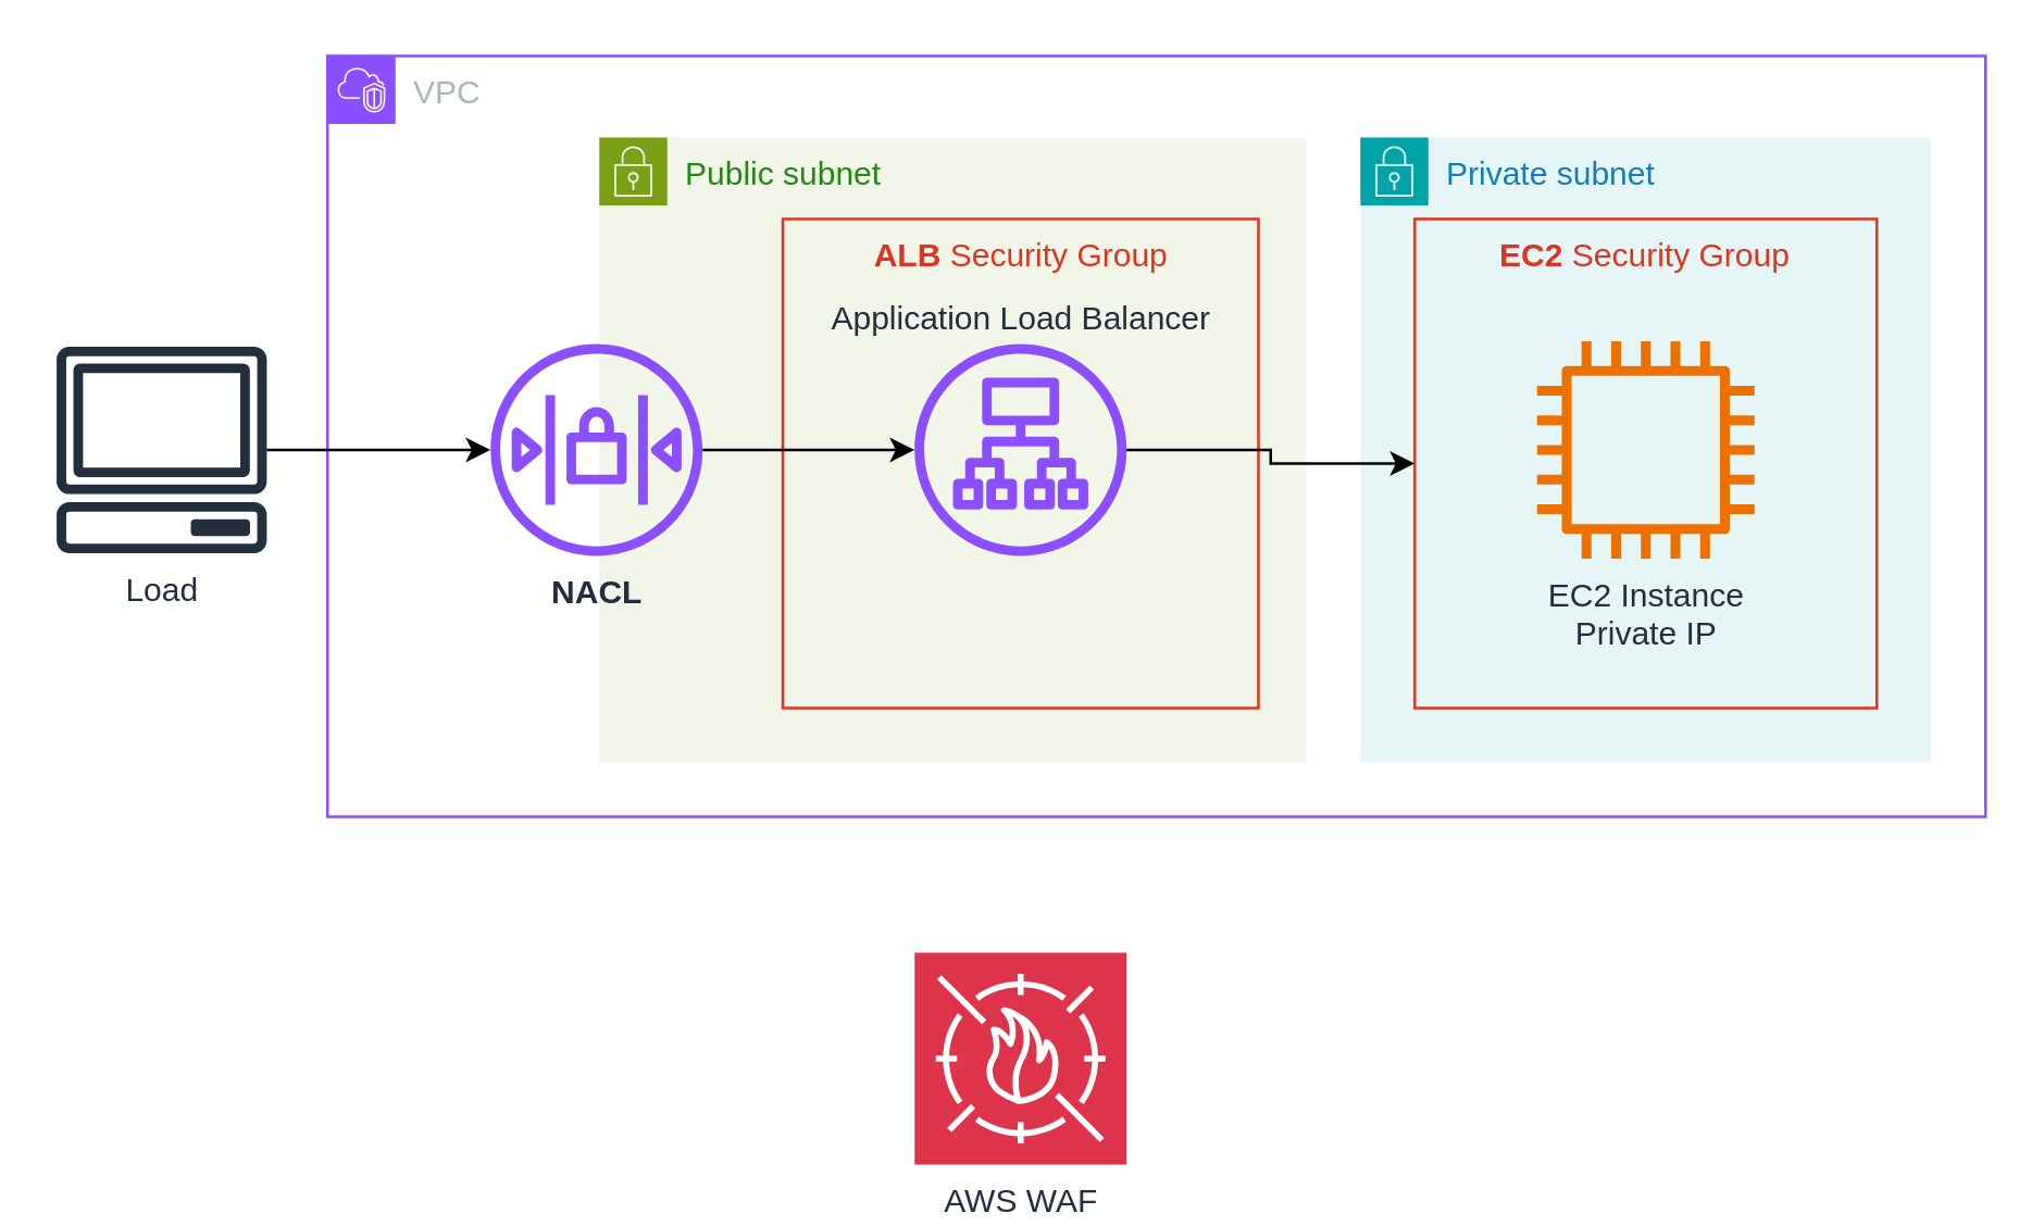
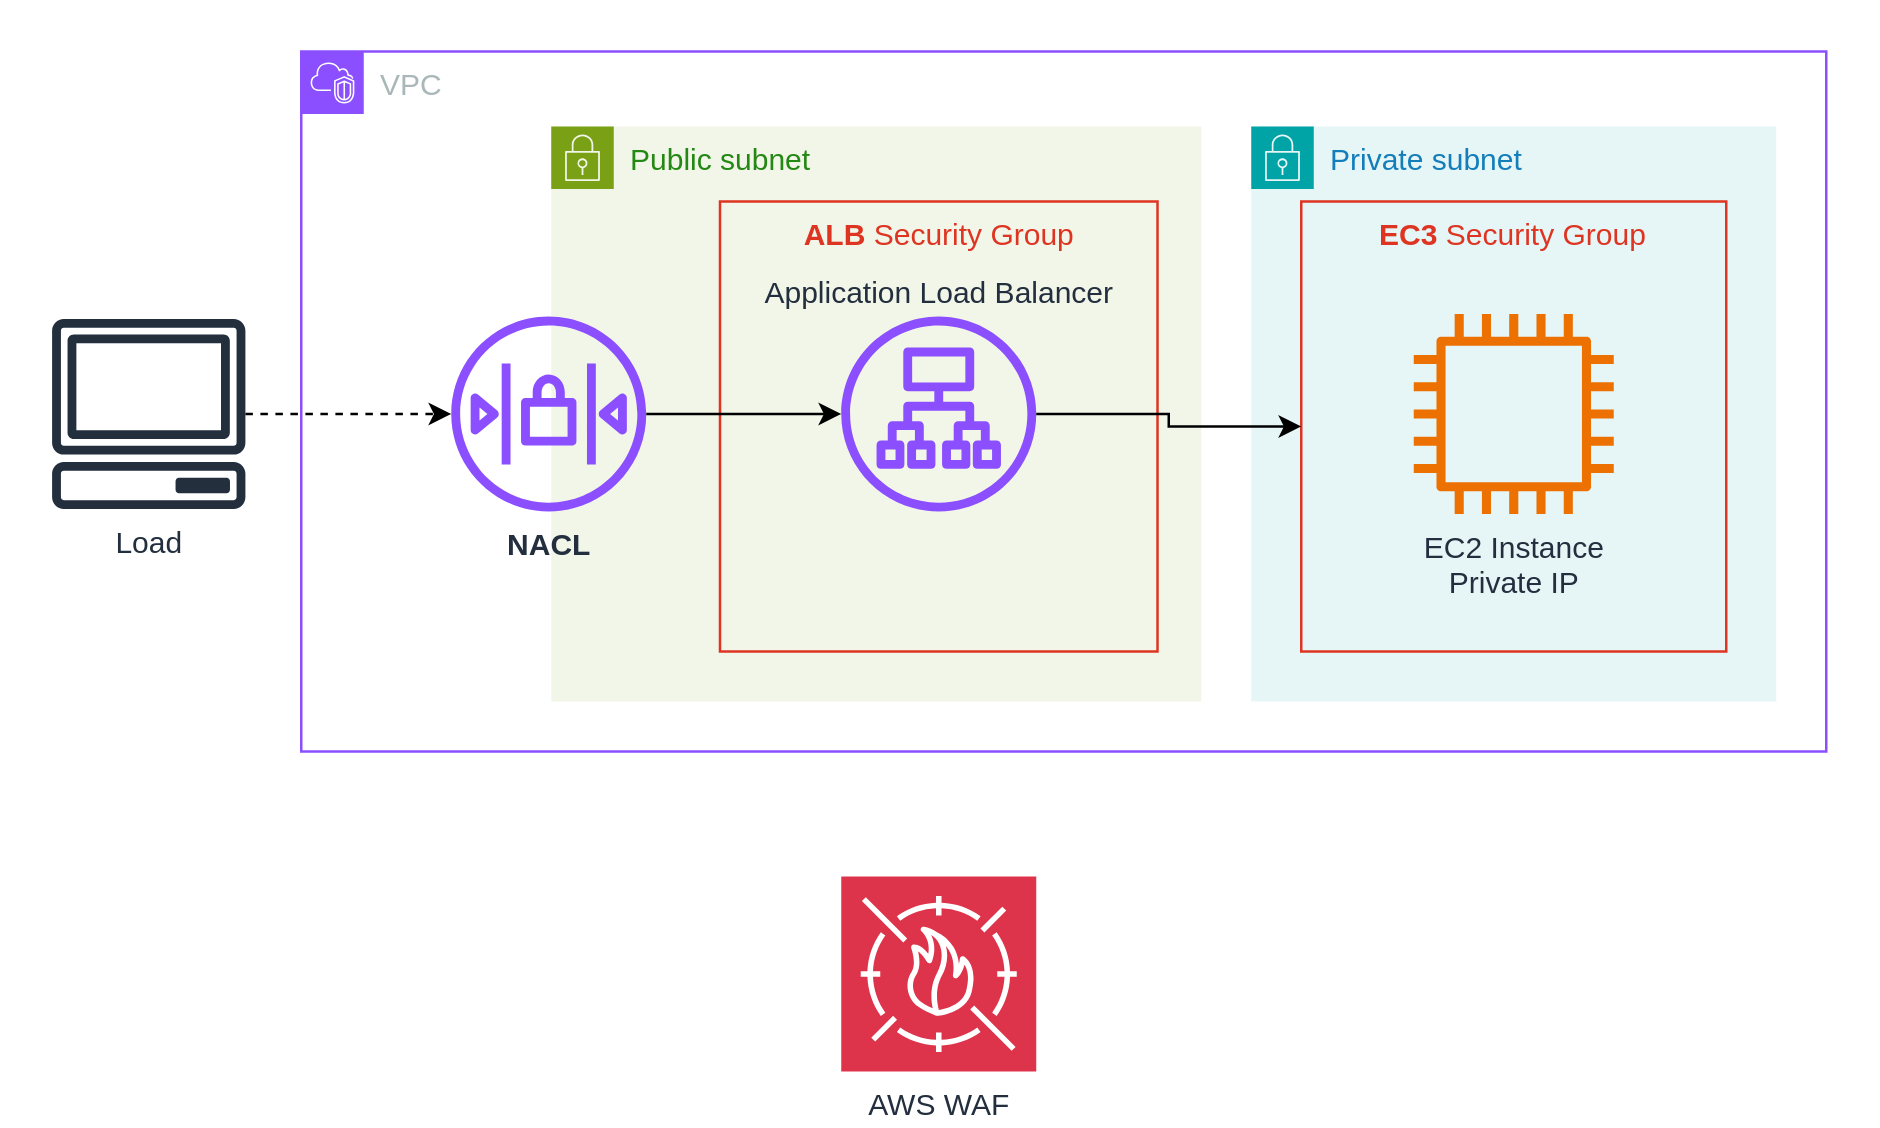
  <mxCell id="0" />
  <mxCell id="1" parent="0" />
  <mxCell id="2" value="VPC" style="points=[[0,0],[0.25,0],[0.5,0],[0.75,0],[1,0],[1,0.25],[1,0.5],[1,0.75],[1,1],[0.75,1],[0.5,1],[0.25,1],[0,1],[0,0.75],[0,0.5],[0,0.25]];outlineConnect=0;gradientColor=none;html=1;whiteSpace=wrap;fontSize=12;fontStyle=0;container=1;pointerEvents=0;collapsible=0;recursiveResize=0;shape=mxgraph.aws4.group;grIcon=mxgraph.aws4.group_vpc2;strokeColor=#8C4FFF;fillColor=none;verticalAlign=top;align=left;spacingLeft=30;fontColor=#AAB7B8;dashed=0;" vertex="1" parent="1"><mxGeometry x="120" y="20" width="610" height="280" as="geometry" /></mxCell>
  <mxCell id="3" value="Public subnet" style="points=[[0,0],[0.25,0],[0.5,0],[0.75,0],[1,0],[1,0.25],[1,0.5],[1,0.75],[1,1],[0.75,1],[0.5,1],[0.25,1],[0,1],[0,0.75],[0,0.5],[0,0.25]];outlineConnect=0;gradientColor=none;html=1;whiteSpace=wrap;fontSize=12;fontStyle=0;container=1;pointerEvents=0;collapsible=0;recursiveResize=0;shape=mxgraph.aws4.group;grIcon=mxgraph.aws4.group_security_group;grStroke=0;strokeColor=#7AA116;fillColor=#F2F6E8;verticalAlign=top;align=left;spacingLeft=30;fontColor=#248814;dashed=0;" vertex="1" parent="2"><mxGeometry x="100" y="30" width="260" height="230" as="geometry" /></mxCell>
  <mxCell id="4" value="&lt;b&gt;ALB&lt;/b&gt; Security Group" style="fillColor=none;strokeColor=#DD3522;verticalAlign=top;fontStyle=0;fontColor=#DD3522;whiteSpace=wrap;html=1;" vertex="1" parent="3"><mxGeometry x="67.5" y="30" width="175" height="180" as="geometry" /></mxCell>
  <mxCell id="5" value="&lt;b&gt;NACL&lt;/b&gt;" style="sketch=0;outlineConnect=0;fontColor=#232F3E;gradientColor=none;fillColor=#8C4FFF;strokeColor=none;dashed=0;verticalLabelPosition=bottom;verticalAlign=top;align=center;html=1;fontSize=12;fontStyle=0;aspect=fixed;pointerEvents=1;shape=mxgraph.aws4.network_access_control_list;" vertex="1" parent="3"><mxGeometry x="-40" y="76" width="78" height="78" as="geometry" /></mxCell>
  <mxCell id="6" value="Application Load Balancer" style="sketch=0;outlineConnect=0;fontColor=#232F3E;gradientColor=none;fillColor=#8C4FFF;strokeColor=none;dashed=0;verticalLabelPosition=top;verticalAlign=bottom;align=center;html=1;fontSize=12;fontStyle=0;aspect=fixed;pointerEvents=1;shape=mxgraph.aws4.application_load_balancer;labelPosition=center;" vertex="1" parent="3"><mxGeometry x="116" y="76" width="78" height="78" as="geometry" /></mxCell>
  <mxCell id="7" style="edgeStyle=orthogonalEdgeStyle;rounded=0;orthogonalLoop=1;jettySize=auto;html=1;" edge="1" parent="3" source="5" target="6"><mxGeometry relative="1" as="geometry"><mxPoint x="170" y="115" as="targetPoint" /></mxGeometry></mxCell>
  <mxCell id="8" value="Private subnet" style="points=[[0,0],[0.25,0],[0.5,0],[0.75,0],[1,0],[1,0.25],[1,0.5],[1,0.75],[1,1],[0.75,1],[0.5,1],[0.25,1],[0,1],[0,0.75],[0,0.5],[0,0.25]];outlineConnect=0;gradientColor=none;html=1;whiteSpace=wrap;fontSize=12;fontStyle=0;container=1;pointerEvents=0;collapsible=0;recursiveResize=0;shape=mxgraph.aws4.group;grIcon=mxgraph.aws4.group_security_group;grStroke=0;strokeColor=#00A4A6;fillColor=#E6F6F7;verticalAlign=top;align=left;spacingLeft=30;fontColor=#147EBA;dashed=0;" vertex="1" parent="2"><mxGeometry x="380" y="30" width="210" height="230" as="geometry" /></mxCell>
- <mxCell id="9" value="&lt;b&gt;EC2&lt;/b&gt; Security Group" style="fillColor=none;strokeColor=#DD3522;verticalAlign=top;fontStyle=0;fontColor=#DD3522;whiteSpace=wrap;html=1;" vertex="1" parent="8"><mxGeometry x="20" y="30" width="170" height="180" as="geometry" /></mxCell>
+ <mxCell id="9" value="&lt;b&gt;EC3&lt;/b&gt; Security Group" style="fillColor=none;strokeColor=#DD3522;verticalAlign=top;fontStyle=0;fontColor=#DD3522;whiteSpace=wrap;html=1;" vertex="1" parent="8"><mxGeometry x="20" y="30" width="170" height="180" as="geometry" /></mxCell>
  <mxCell id="10" value="EC2 Instance&lt;div&gt;Private IP&lt;br&gt;&lt;/div&gt;" style="sketch=0;outlineConnect=0;fontColor=#232F3E;gradientColor=none;fillColor=#ED7100;strokeColor=none;dashed=0;verticalLabelPosition=bottom;verticalAlign=top;align=center;html=1;fontSize=12;fontStyle=0;aspect=fixed;pointerEvents=1;shape=mxgraph.aws4.instance2;direction=south;" vertex="1" parent="8"><mxGeometry x="65" y="75" width="80" height="80" as="geometry" /></mxCell>
  <mxCell id="11" style="edgeStyle=orthogonalEdgeStyle;rounded=0;orthogonalLoop=1;jettySize=auto;html=1;" edge="1" parent="2" source="6" target="9"><mxGeometry relative="1" as="geometry" /></mxCell>
- <mxCell id="12" style="edgeStyle=orthogonalEdgeStyle;rounded=0;orthogonalLoop=1;jettySize=auto;html=1;" edge="1" parent="1" source="13" target="5"><mxGeometry relative="1" as="geometry" /></mxCell>
+ <mxCell id="12" style="edgeStyle=orthogonalEdgeStyle;rounded=0;orthogonalLoop=1;jettySize=auto;html=1;dashed=1;" edge="1" parent="1" source="13" target="5"><mxGeometry relative="1" as="geometry" /></mxCell>
  <mxCell id="13" value="Load" style="sketch=0;outlineConnect=0;fontColor=#232F3E;gradientColor=none;fillColor=#232F3D;strokeColor=none;dashed=0;verticalLabelPosition=bottom;verticalAlign=top;align=center;html=1;fontSize=12;fontStyle=0;aspect=fixed;pointerEvents=1;shape=mxgraph.aws4.client;" vertex="1" parent="1"><mxGeometry x="20" y="127" width="78" height="76" as="geometry" /></mxCell>
  <mxCell id="14" value="AWS WAF" style="sketch=0;points=[[0,0,0],[0.25,0,0],[0.5,0,0],[0.75,0,0],[1,0,0],[0,1,0],[0.25,1,0],[0.5,1,0],[0.75,1,0],[1,1,0],[0,0.25,0],[0,0.5,0],[0,0.75,0],[1,0.25,0],[1,0.5,0],[1,0.75,0]];outlineConnect=0;fontColor=#232F3E;fillColor=#DD344C;strokeColor=#ffffff;dashed=0;verticalLabelPosition=bottom;verticalAlign=top;align=center;html=1;fontSize=12;fontStyle=0;aspect=fixed;shape=mxgraph.aws4.resourceIcon;resIcon=mxgraph.aws4.waf;" vertex="1" parent="1"><mxGeometry x="336" y="350" width="78" height="78" as="geometry" /></mxCell>
